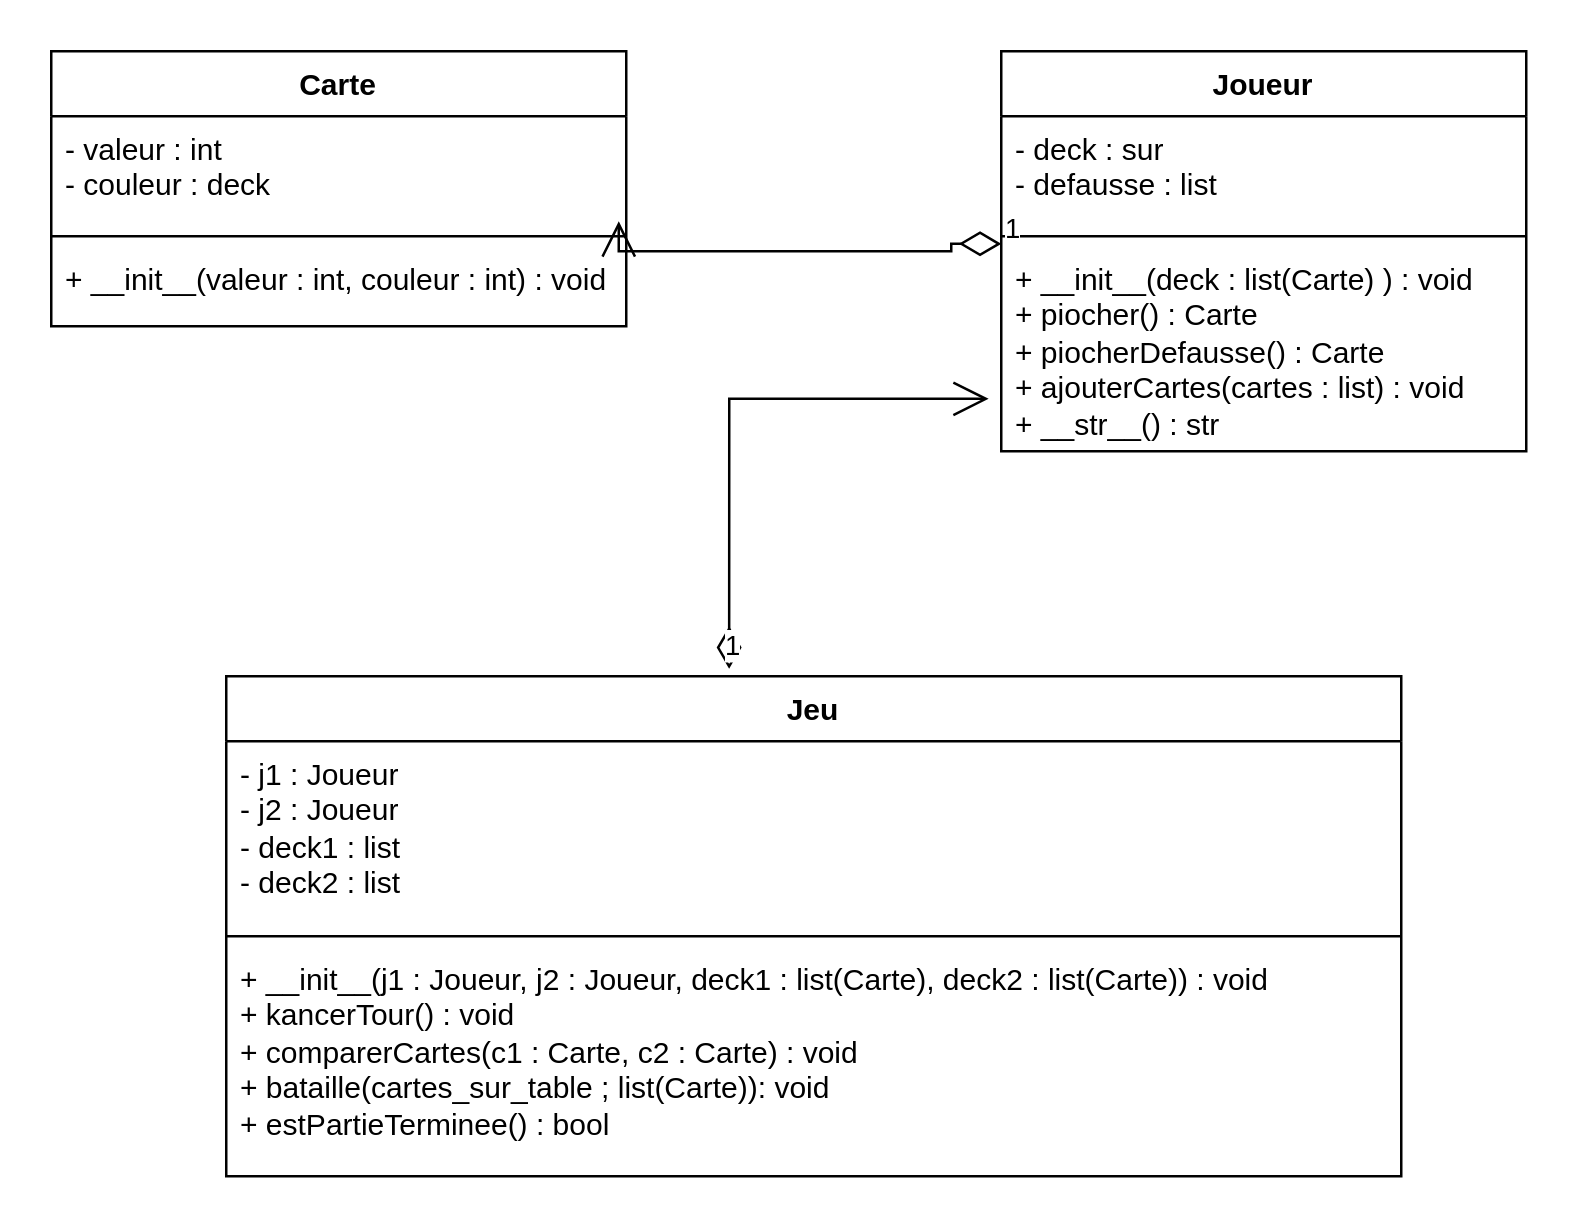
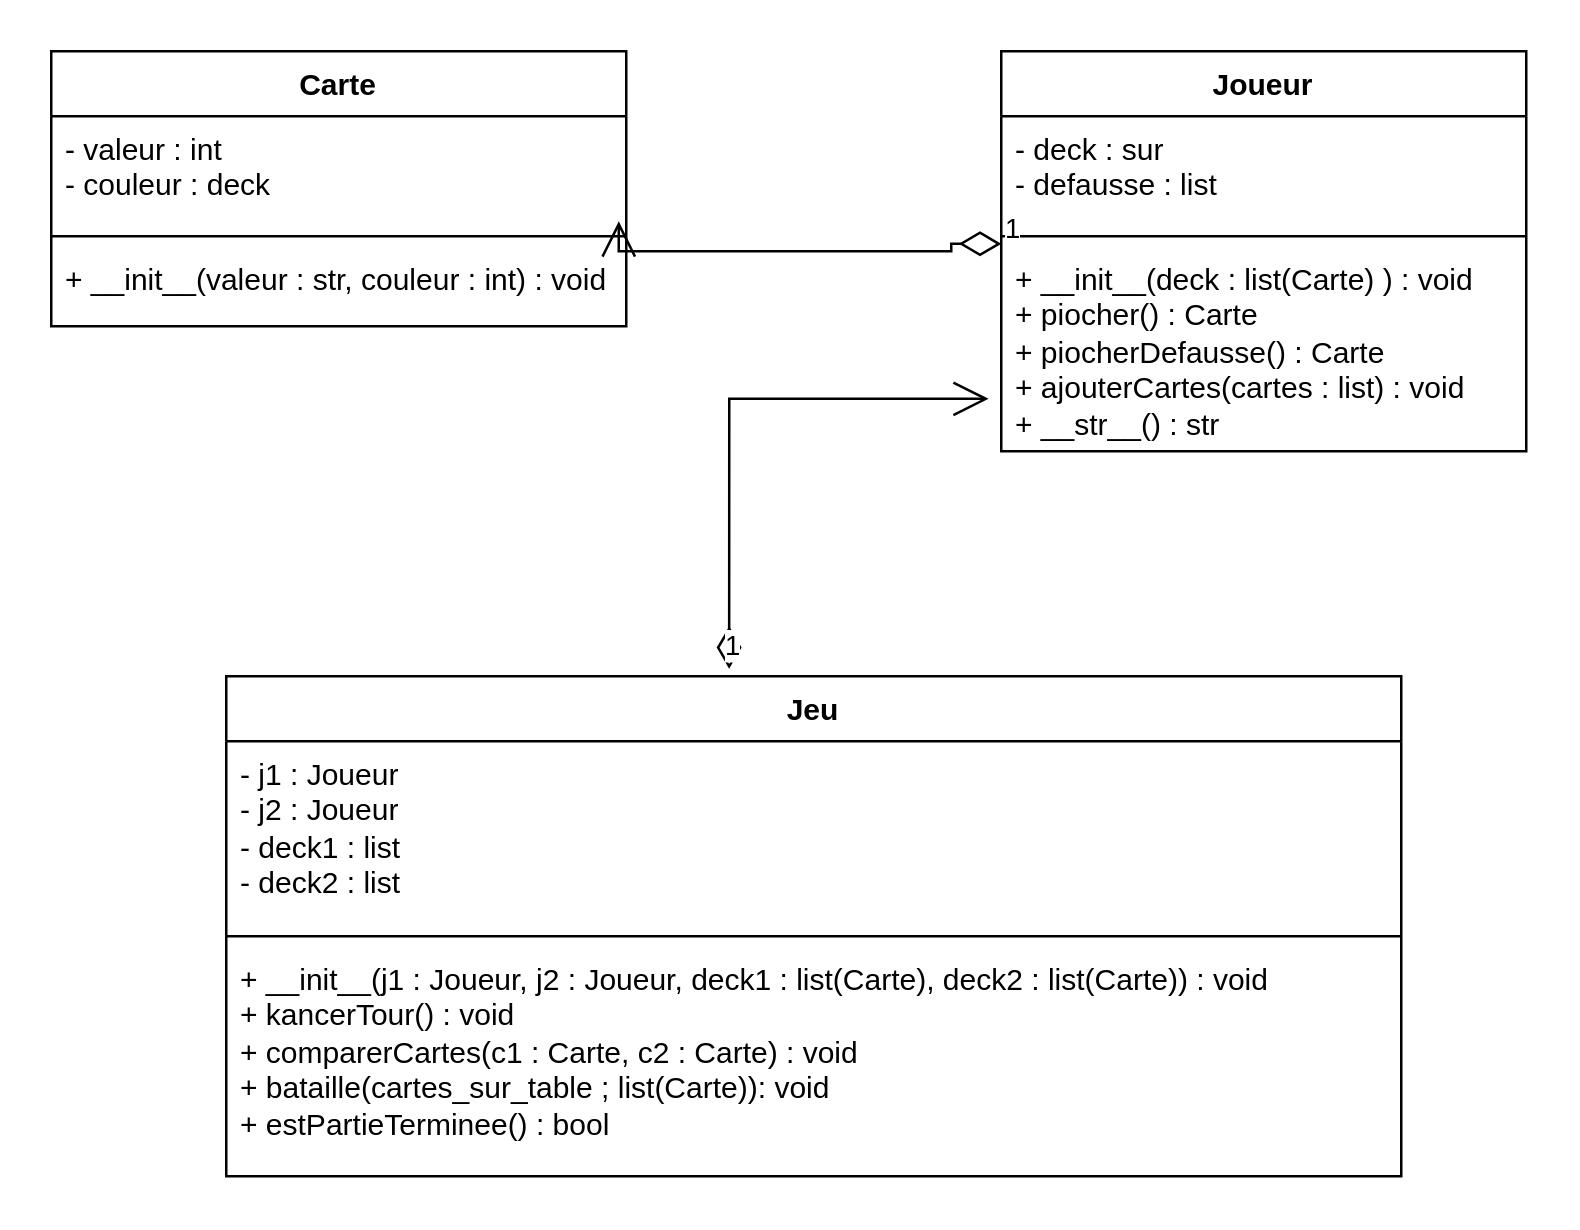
  <mxCell id="0" />
  <mxCell id="1" parent="0" />
  <mxCell id="2" value="Carte" style="swimlane;fontStyle=1;align=center;verticalAlign=top;childLayout=stackLayout;horizontal=1;startSize=26;horizontalStack=0;resizeParent=1;resizeParentMax=0;resizeLast=0;collapsible=1;marginBottom=0;whiteSpace=wrap;html=1;" vertex="1" parent="1"><mxGeometry x="20" y="20" width="230" height="110" as="geometry" /></mxCell>
  <mxCell id="3" value="- valeur : int&lt;br&gt;- couleur : deck" style="text;strokeColor=none;fillColor=none;align=left;verticalAlign=top;spacingLeft=4;spacingRight=4;overflow=hidden;rotatable=0;points=[[0,0.5],[1,0.5]];portConstraint=eastwest;whiteSpace=wrap;html=1;" vertex="1" parent="2"><mxGeometry y="26" width="230" height="44" as="geometry" /></mxCell>
  <mxCell id="4" value="" style="line;strokeWidth=1;fillColor=none;align=left;verticalAlign=middle;spacingTop=-1;spacingLeft=3;spacingRight=3;rotatable=0;labelPosition=right;points=[];portConstraint=eastwest;strokeColor=inherit;" vertex="1" parent="2"><mxGeometry y="70" width="230" height="8" as="geometry" /></mxCell>
- <mxCell id="5" value="+ __init__(valeur : int, couleur : int) : void&lt;br&gt;" style="text;strokeColor=none;fillColor=none;align=left;verticalAlign=top;spacingLeft=4;spacingRight=4;overflow=hidden;rotatable=0;points=[[0,0.5],[1,0.5]];portConstraint=eastwest;whiteSpace=wrap;html=1;" vertex="1" parent="2"><mxGeometry y="78" width="230" height="32" as="geometry" /></mxCell>
+ <mxCell id="5" value="+ __init__(valeur : str, couleur : int) : void&lt;br&gt;" style="text;strokeColor=none;fillColor=none;align=left;verticalAlign=top;spacingLeft=4;spacingRight=4;overflow=hidden;rotatable=0;points=[[0,0.5],[1,0.5]];portConstraint=eastwest;whiteSpace=wrap;html=1;" vertex="1" parent="2"><mxGeometry y="78" width="230" height="32" as="geometry" /></mxCell>
  <mxCell id="6" value="Joueur" style="swimlane;fontStyle=1;align=center;verticalAlign=top;childLayout=stackLayout;horizontal=1;startSize=26;horizontalStack=0;resizeParent=1;resizeParentMax=0;resizeLast=0;collapsible=1;marginBottom=0;whiteSpace=wrap;html=1;" vertex="1" parent="1"><mxGeometry x="400" y="20" width="210" height="160" as="geometry" /></mxCell>
  <mxCell id="7" value="- deck : sur&lt;br&gt;- defausse : list" style="text;strokeColor=none;fillColor=none;align=left;verticalAlign=top;spacingLeft=4;spacingRight=4;overflow=hidden;rotatable=0;points=[[0,0.5],[1,0.5]];portConstraint=eastwest;whiteSpace=wrap;html=1;" vertex="1" parent="6"><mxGeometry y="26" width="210" height="44" as="geometry" /></mxCell>
  <mxCell id="8" value="" style="line;strokeWidth=1;fillColor=none;align=left;verticalAlign=middle;spacingTop=-1;spacingLeft=3;spacingRight=3;rotatable=0;labelPosition=right;points=[];portConstraint=eastwest;strokeColor=inherit;" vertex="1" parent="6"><mxGeometry y="70" width="210" height="8" as="geometry" /></mxCell>
  <mxCell id="9" value="+ __init__(deck : list(Carte) ) : void&lt;br&gt;+ piocher() : Carte&lt;br&gt;+ piocherDefausse() : Carte&lt;br&gt;+ ajouterCartes(cartes : list) : void&lt;br&gt;+ __str__() : str" style="text;strokeColor=none;fillColor=none;align=left;verticalAlign=top;spacingLeft=4;spacingRight=4;overflow=hidden;rotatable=0;points=[[0,0.5],[1,0.5]];portConstraint=eastwest;whiteSpace=wrap;html=1;" vertex="1" parent="6"><mxGeometry y="78" width="210" height="82" as="geometry" /></mxCell>
  <mxCell id="10" value="Jeu" style="swimlane;fontStyle=1;align=center;verticalAlign=top;childLayout=stackLayout;horizontal=1;startSize=26;horizontalStack=0;resizeParent=1;resizeParentMax=0;resizeLast=0;collapsible=1;marginBottom=0;whiteSpace=wrap;html=1;" vertex="1" parent="1"><mxGeometry x="90" y="270" width="470" height="200" as="geometry" /></mxCell>
  <mxCell id="11" value="- j1 : Joueur&lt;br&gt;- j2 : Joueur&lt;br&gt;- deck1 : list&lt;br&gt;- deck2 : list" style="text;strokeColor=none;fillColor=none;align=left;verticalAlign=top;spacingLeft=4;spacingRight=4;overflow=hidden;rotatable=0;points=[[0,0.5],[1,0.5]];portConstraint=eastwest;whiteSpace=wrap;html=1;" vertex="1" parent="10"><mxGeometry y="26" width="470" height="74" as="geometry" /></mxCell>
  <mxCell id="12" value="" style="line;strokeWidth=1;fillColor=none;align=left;verticalAlign=middle;spacingTop=-1;spacingLeft=3;spacingRight=3;rotatable=0;labelPosition=right;points=[];portConstraint=eastwest;strokeColor=inherit;" vertex="1" parent="10"><mxGeometry y="100" width="470" height="8" as="geometry" /></mxCell>
  <mxCell id="13" value="+ __init__(j1 : Joueur, j2 : Joueur, deck1 : list(Carte), deck2 : list(Carte)) : void&lt;br&gt;+ kancerTour() : void&lt;br&gt;+ comparerCartes(c1 : Carte, c2 : Carte) : void&lt;br&gt;+ bataille(cartes_sur_table ; list(Carte)): void&lt;br&gt;+ estPartieTerminee() : bool" style="text;strokeColor=none;fillColor=none;align=left;verticalAlign=top;spacingLeft=4;spacingRight=4;overflow=hidden;rotatable=0;points=[[0,0.5],[1,0.5]];portConstraint=eastwest;whiteSpace=wrap;html=1;" vertex="1" parent="10"><mxGeometry y="108" width="470" height="92" as="geometry" /></mxCell>
  <mxCell id="14" value="1" style="endArrow=open;html=1;endSize=12;startArrow=diamondThin;startSize=14;startFill=0;edgeStyle=orthogonalEdgeStyle;align=left;verticalAlign=bottom;rounded=0;exitX=0;exitY=-0.012;exitDx=0;exitDy=0;exitPerimeter=0;entryX=0.987;entryY=0.955;entryDx=0;entryDy=0;entryPerimeter=0;" edge="1" parent="1" source="9" target="3"><mxGeometry x="-1" y="3" relative="1" as="geometry"><mxPoint x="180" y="240" as="sourcePoint" /><mxPoint x="340" y="240" as="targetPoint" /><Array as="points"><mxPoint x="380" y="97" /><mxPoint x="380" y="100" /><mxPoint x="247" y="100" /></Array></mxGeometry></mxCell>
  <mxCell id="15" value="1" style="endArrow=open;html=1;endSize=12;startArrow=diamondThin;startSize=14;startFill=0;edgeStyle=orthogonalEdgeStyle;align=left;verticalAlign=bottom;rounded=0;exitX=0.428;exitY=-0.015;exitDx=0;exitDy=0;exitPerimeter=0;entryX=-0.024;entryY=0.744;entryDx=0;entryDy=0;entryPerimeter=0;" edge="1" parent="1" source="10" target="9"><mxGeometry x="-1" y="3" relative="1" as="geometry"><mxPoint x="245" y="220" as="sourcePoint" /><mxPoint x="405" y="220" as="targetPoint" /></mxGeometry></mxCell>
